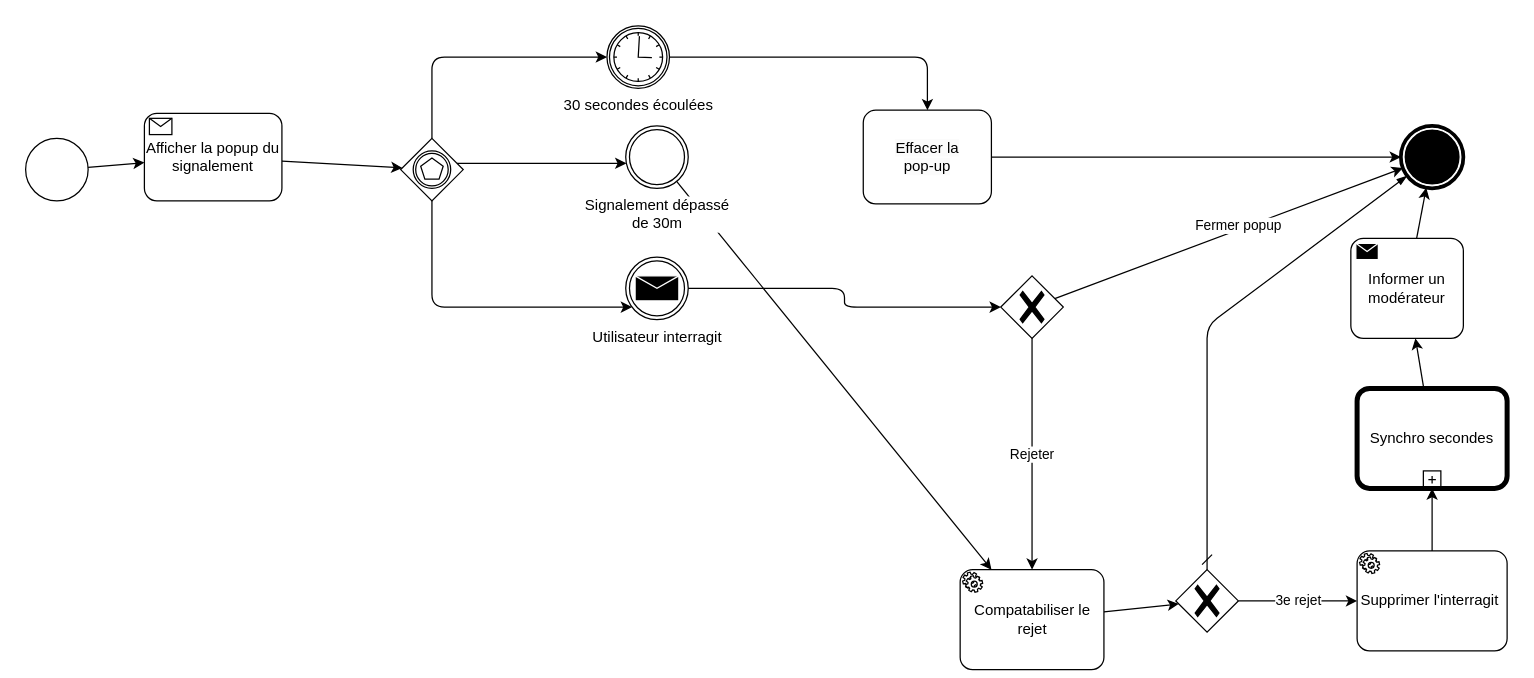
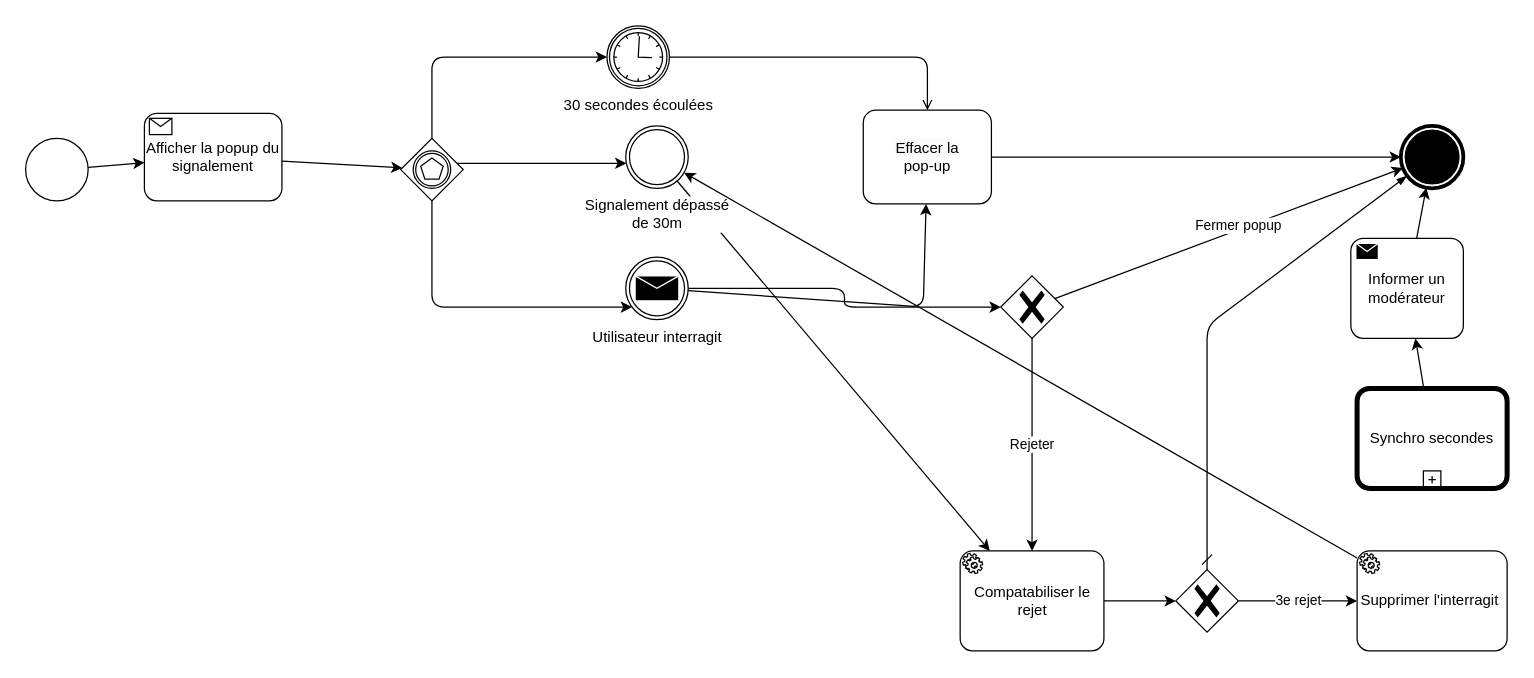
  <mxCell id="0" />
  <mxCell id="1" parent="0" />
  <mxCell id="2" value="" style="points=[[0.145,0.145,0],[0.5,0,0],[0.855,0.145,0],[1,0.5,0],[0.855,0.855,0],[0.5,1,0],[0.145,0.855,0],[0,0.5,0]];shape=mxgraph.bpmn.event;html=1;verticalLabelPosition=bottom;labelBackgroundColor=#ffffff;verticalAlign=top;align=center;perimeter=ellipsePerimeter;outlineConnect=0;aspect=fixed;outline=standard;symbol=general;" parent="1" vertex="1"><mxGeometry x="20" y="110" width="50" height="50" as="geometry" /></mxCell>
  <mxCell id="3" value="" style="points=[[0.25,0.25,0],[0.5,0,0],[0.75,0.25,0],[1,0.5,0],[0.75,0.75,0],[0.5,1,0],[0.25,0.75,0],[0,0.5,0]];shape=mxgraph.bpmn.gateway2;html=1;verticalLabelPosition=bottom;labelBackgroundColor=#ffffff;verticalAlign=top;align=center;perimeter=rhombusPerimeter;outlineConnect=0;outline=catching;symbol=multiple;" parent="1" vertex="1"><mxGeometry x="320" y="110" width="50" height="50" as="geometry" /></mxCell>
  <mxCell id="4" style="edgeStyle=none;html=1;" parent="1" source="5" target="32" edge="1"><mxGeometry relative="1" as="geometry"><mxPoint x="687.5" y="125" as="targetPoint" /></mxGeometry></mxCell>
  <mxCell id="5" value="Signalement dépassé &lt;br&gt;de 30m" style="points=[[0.145,0.145,0],[0.5,0,0],[0.855,0.145,0],[1,0.5,0],[0.855,0.855,0],[0.5,1,0],[0.145,0.855,0],[0,0.5,0]];shape=mxgraph.bpmn.event;html=1;verticalLabelPosition=bottom;labelBackgroundColor=#ffffff;verticalAlign=top;align=center;perimeter=ellipsePerimeter;outlineConnect=0;aspect=fixed;outline=throwing;symbol=general;" parent="1" vertex="1"><mxGeometry x="500" y="100" width="50" height="50" as="geometry" /></mxCell>
  <mxCell id="6" style="edgeStyle=orthogonalEdgeStyle;html=1;" parent="1" source="3" target="5" edge="1"><mxGeometry relative="1" as="geometry"><Array as="points"><mxPoint x="430" y="130" /><mxPoint x="430" y="130" /></Array></mxGeometry></mxCell>
  <mxCell id="7" style="edgeStyle=none;html=1;" parent="1" source="8" target="3" edge="1"><mxGeometry relative="1" as="geometry" /></mxCell>
  <mxCell id="8" value="Afficher la popup du signalement" style="points=[[0.25,0,0],[0.5,0,0],[0.75,0,0],[1,0.25,0],[1,0.5,0],[1,0.75,0],[0.75,1,0],[0.5,1,0],[0.25,1,0],[0,0.75,0],[0,0.5,0],[0,0.25,0]];shape=mxgraph.bpmn.task;whiteSpace=wrap;rectStyle=rounded;size=10;html=1;taskMarker=receive;" parent="1" vertex="1"><mxGeometry x="115" y="90" width="110" height="70" as="geometry" /></mxCell>
  <mxCell id="9" style="edgeStyle=none;html=1;" parent="1" source="2" target="8" edge="1"><mxGeometry relative="1" as="geometry" /></mxCell>
+ <mxCell id="10" style="edgeStyle=none;html=1;" parent="1" source="11" target="24" edge="1"><mxGeometry relative="1" as="geometry"><Array as="points"><mxPoint x="738" y="245" /></Array><mxPoint x="737.667" y="165" as="targetPoint" /></mxGeometry></mxCell>
  <mxCell id="11" value="Utilisateur interragit" style="points=[[0.145,0.145,0],[0.5,0,0],[0.855,0.145,0],[1,0.5,0],[0.855,0.855,0],[0.5,1,0],[0.145,0.855,0],[0,0.5,0]];shape=mxgraph.bpmn.event;html=1;verticalLabelPosition=bottom;labelBackgroundColor=#ffffff;verticalAlign=top;align=center;perimeter=ellipsePerimeter;outlineConnect=0;aspect=fixed;outline=throwing;symbol=message;" parent="1" vertex="1"><mxGeometry x="500" y="205" width="50" height="50" as="geometry" /></mxCell>
  <mxCell id="12" style="edgeStyle=orthogonalEdgeStyle;html=1;" parent="1" source="3" target="11" edge="1"><mxGeometry relative="1" as="geometry"><Array as="points"><mxPoint x="345" y="245" /></Array></mxGeometry></mxCell>
  <mxCell id="13" value="" style="points=[[0.145,0.145,0],[0.5,0,0],[0.855,0.145,0],[1,0.5,0],[0.855,0.855,0],[0.5,1,0],[0.145,0.855,0],[0,0.5,0]];shape=mxgraph.bpmn.event;html=1;verticalLabelPosition=bottom;labelBackgroundColor=#ffffff;verticalAlign=top;align=center;perimeter=ellipsePerimeter;outlineConnect=0;aspect=fixed;outline=end;symbol=terminate;" parent="1" vertex="1"><mxGeometry x="1120" y="100" width="50" height="50" as="geometry" /></mxCell>
  <mxCell id="14" style="edgeStyle=orthogonalEdgeStyle;html=1;" parent="1" source="24" target="13" edge="1"><mxGeometry relative="1" as="geometry"><mxPoint x="787.5" y="125" as="sourcePoint" /></mxGeometry></mxCell>
- <mxCell id="15" style="edgeStyle=orthogonalEdgeStyle;html=1;" parent="1" source="16" target="24" edge="1"><mxGeometry relative="1" as="geometry"><mxPoint x="737.5" y="85" as="targetPoint" /></mxGeometry></mxCell>
+ <mxCell id="15" style="edgeStyle=orthogonalEdgeStyle;html=1;endArrow=open;" parent="1" source="16" target="24" edge="1"><mxGeometry relative="1" as="geometry"><mxPoint x="737.5" y="85" as="targetPoint" /></mxGeometry></mxCell>
  <mxCell id="16" value="30 secondes écoulées" style="points=[[0.145,0.145,0],[0.5,0,0],[0.855,0.145,0],[1,0.5,0],[0.855,0.855,0],[0.5,1,0],[0.145,0.855,0],[0,0.5,0]];shape=mxgraph.bpmn.event;html=1;verticalLabelPosition=bottom;labelBackgroundColor=#ffffff;verticalAlign=top;align=center;perimeter=ellipsePerimeter;outlineConnect=0;aspect=fixed;outline=boundInt;symbol=timer;" parent="1" vertex="1"><mxGeometry x="485" y="20" width="50" height="50" as="geometry" /></mxCell>
  <mxCell id="17" style="edgeStyle=orthogonalEdgeStyle;html=1;" parent="1" source="3" target="16" edge="1"><mxGeometry relative="1" as="geometry"><Array as="points"><mxPoint x="345" y="45" /></Array></mxGeometry></mxCell>
  <mxCell id="18" value="Fermer popup" style="edgeStyle=none;html=1;" parent="1" source="19" target="13" edge="1"><mxGeometry x="0.062" y="3" relative="1" as="geometry"><mxPoint as="offset" /></mxGeometry></mxCell>
  <mxCell id="19" value="" style="points=[[0.25,0.25,0],[0.5,0,0],[0.75,0.25,0],[1,0.5,0],[0.75,0.75,0],[0.5,1,0],[0.25,0.75,0],[0,0.5,0]];shape=mxgraph.bpmn.gateway2;html=1;verticalLabelPosition=bottom;labelBackgroundColor=#ffffff;verticalAlign=top;align=center;perimeter=rhombusPerimeter;outlineConnect=0;outline=none;symbol=none;gwType=exclusive;" parent="1" vertex="1"><mxGeometry x="800" y="220" width="50" height="50" as="geometry" /></mxCell>
  <mxCell id="20" style="edgeStyle=orthogonalEdgeStyle;html=1;" parent="1" source="11" target="19" edge="1"><mxGeometry relative="1" as="geometry" /></mxCell>
  <mxCell id="21" value="Rejeter" style="edgeStyle=none;html=1;" parent="1" source="19" target="32" edge="1"><mxGeometry relative="1" as="geometry"><mxPoint x="920" y="320" as="targetPoint" /></mxGeometry></mxCell>
  <mxCell id="22" style="edgeStyle=none;html=1;" parent="1" source="23" target="30" edge="1"><mxGeometry relative="1" as="geometry" /></mxCell>
  <mxCell id="23" value="Synchro secondes" style="points=[[0.25,0,0],[0.5,0,0],[0.75,0,0],[1,0.25,0],[1,0.5,0],[1,0.75,0],[0.75,1,0],[0.5,1,0],[0.25,1,0],[0,0.75,0],[0,0.5,0],[0,0.25,0]];shape=mxgraph.bpmn.task;whiteSpace=wrap;rectStyle=rounded;size=10;html=1;bpmnShapeType=call;isLoopSub=1;" parent="1" vertex="1"><mxGeometry x="1085" y="310" width="120" height="80" as="geometry" /></mxCell>
  <mxCell id="24" value="&lt;span style=&quot;color: rgb(0, 0, 0); font-family: Helvetica; font-size: 12px; font-style: normal; font-variant-ligatures: normal; font-variant-caps: normal; font-weight: 400; letter-spacing: normal; orphans: 2; text-align: center; text-indent: 0px; text-transform: none; widows: 2; word-spacing: 0px; -webkit-text-stroke-width: 0px; background-color: rgb(251, 251, 251); text-decoration-thickness: initial; text-decoration-style: initial; text-decoration-color: initial; float: none; display: inline !important;&quot;&gt;Effacer la&lt;/span&gt;&lt;br style=&quot;border-color: var(--border-color); color: rgb(0, 0, 0); font-family: Helvetica; font-size: 12px; font-style: normal; font-variant-ligatures: normal; font-variant-caps: normal; font-weight: 400; letter-spacing: normal; orphans: 2; text-align: center; text-indent: 0px; text-transform: none; widows: 2; word-spacing: 0px; -webkit-text-stroke-width: 0px; background-color: rgb(251, 251, 251); text-decoration-thickness: initial; text-decoration-style: initial; text-decoration-color: initial;&quot;&gt;&lt;span style=&quot;color: rgb(0, 0, 0); font-family: Helvetica; font-size: 12px; font-style: normal; font-variant-ligatures: normal; font-variant-caps: normal; font-weight: 400; letter-spacing: normal; orphans: 2; text-align: center; text-indent: 0px; text-transform: none; widows: 2; word-spacing: 0px; -webkit-text-stroke-width: 0px; background-color: rgb(251, 251, 251); text-decoration-thickness: initial; text-decoration-style: initial; text-decoration-color: initial; float: none; display: inline !important;&quot;&gt;pop-up&lt;/span&gt;" style="points=[[0.25,0,0],[0.5,0,0],[0.75,0,0],[1,0.25,0],[1,0.5,0],[1,0.75,0],[0.75,1,0],[0.5,1,0],[0.25,1,0],[0,0.75,0],[0,0.5,0],[0,0.25,0]];shape=mxgraph.bpmn.task;whiteSpace=wrap;rectStyle=rounded;size=10;html=1;taskMarker=abstract;" parent="1" vertex="1"><mxGeometry x="690" y="87.5" width="102.5" height="75" as="geometry" /></mxCell>
  <mxCell id="25" value="3e rejet" style="edgeStyle=none;html=1;" parent="1" source="26" target="28" edge="1"><mxGeometry relative="1" as="geometry"><mxPoint x="1000" y="390" as="targetPoint" /><Array as="points" /></mxGeometry></mxCell>
  <mxCell id="26" value="" style="points=[[0.25,0.25,0],[0.5,0,0],[0.75,0.25,0],[1,0.5,0],[0.75,0.75,0],[0.5,1,0],[0.25,0.75,0],[0,0.5,0]];shape=mxgraph.bpmn.gateway2;html=1;verticalLabelPosition=bottom;labelBackgroundColor=#ffffff;verticalAlign=top;align=center;perimeter=rhombusPerimeter;outlineConnect=0;outline=none;symbol=none;gwType=exclusive;" parent="1" vertex="1"><mxGeometry x="940" y="455" width="50" height="50" as="geometry" /></mxCell>
- <mxCell id="27" style="edgeStyle=none;html=1;" parent="1" source="28" target="23" edge="1"><mxGeometry relative="1" as="geometry" /></mxCell>
+ <mxCell id="27" style="edgeStyle=none;html=1;" parent="1" source="28" target="5" edge="1"><mxGeometry relative="1" as="geometry" /></mxCell>
  <mxCell id="28" value="Supprimer l'interragit&amp;nbsp;" style="points=[[0.25,0,0],[0.5,0,0],[0.75,0,0],[1,0.25,0],[1,0.5,0],[1,0.75,0],[0.75,1,0],[0.5,1,0],[0.25,1,0],[0,0.75,0],[0,0.5,0],[0,0.25,0]];shape=mxgraph.bpmn.task;whiteSpace=wrap;rectStyle=rounded;size=10;html=1;taskMarker=service;" parent="1" vertex="1"><mxGeometry x="1085" y="440" width="120" height="80" as="geometry" /></mxCell>
  <mxCell id="29" style="edgeStyle=none;html=1;" parent="1" source="30" target="13" edge="1"><mxGeometry relative="1" as="geometry" /></mxCell>
  <mxCell id="30" value="Informer un modérateur" style="points=[[0.25,0,0],[0.5,0,0],[0.75,0,0],[1,0.25,0],[1,0.5,0],[1,0.75,0],[0.75,1,0],[0.5,1,0],[0.25,1,0],[0,0.75,0],[0,0.5,0],[0,0.25,0]];shape=mxgraph.bpmn.task;whiteSpace=wrap;rectStyle=rounded;size=10;html=1;taskMarker=send;" parent="1" vertex="1"><mxGeometry x="1080" y="190" width="90" height="80" as="geometry" /></mxCell>
  <mxCell id="31" style="edgeStyle=none;html=1;" parent="1" source="32" target="26" edge="1"><mxGeometry relative="1" as="geometry" /></mxCell>
- <mxCell id="32" value="Compatabiliser le rejet" style="points=[[0.25,0,0],[0.5,0,0],[0.75,0,0],[1,0.25,0],[1,0.5,0],[1,0.75,0],[0.75,1,0],[0.5,1,0],[0.25,1,0],[0,0.75,0],[0,0.5,0],[0,0.25,0]];shape=mxgraph.bpmn.task;whiteSpace=wrap;rectStyle=rounded;size=10;html=1;taskMarker=service;" parent="1" vertex="1"><mxGeometry x="767.5" y="455" width="115" height="80" as="geometry" /></mxCell>
+ <mxCell id="32" value="Compatabiliser le rejet" style="points=[[0.25,0,0],[0.5,0,0],[0.75,0,0],[1,0.25,0],[1,0.5,0],[1,0.75,0],[0.75,1,0],[0.5,1,0],[0.25,1,0],[0,0.75,0],[0,0.5,0],[0,0.25,0]];shape=mxgraph.bpmn.task;whiteSpace=wrap;rectStyle=rounded;size=10;html=1;taskMarker=service;" parent="1" vertex="1"><mxGeometry x="767.5" y="440" width="115" height="80" as="geometry" /></mxCell>
  <mxCell id="33" value="" style="fontSize=12;html=1;endArrow=blockThin;endFill=1;startArrow=dash;startFill=0;endSize=6;startSize=6;" parent="1" source="26" target="13" edge="1"><mxGeometry width="160" relative="1" as="geometry"><mxPoint x="940" y="340" as="sourcePoint" /><mxPoint x="1100" y="340" as="targetPoint" /><Array as="points"><mxPoint x="965" y="260" /></Array></mxGeometry></mxCell>
